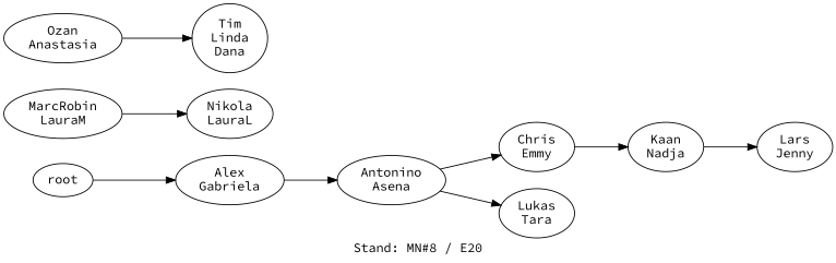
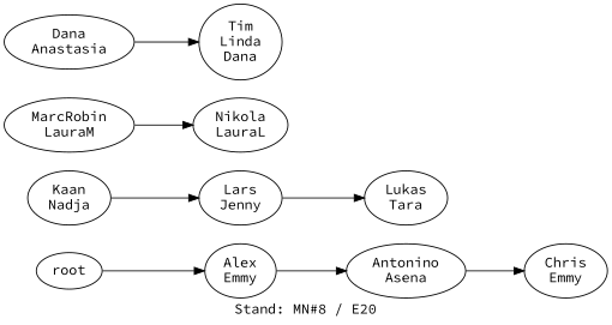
  digraph {
    fontname="Source Code Pro"
    label="Stand: MN#8 / E20"
    labelloc=b
    rankdir=LR
    ranksep=0.8
    node [fontname="Source Code Pro"]
    edge [fontname="Source Code Pro"]
-   n1 [label="Alex\nGabriela"]
+   n1 [label="Alex\nEmmy"]
    n2 [label="Antonino\nAsena"]
    n3 [label="Chris\nEmmy"]
    root
    n5 [label="Kaan\nNadja"]
    n6 [label="Lars\nJenny"]
    n7 [label="Lukas\nTara"]
    n8 [label="MarcRobin\nLauraM"]
    n9 [label="Nikola\nLauraL"]
-   n10 [label="Ozan\nAnastasia"]
+   n10 [label="Dana\nAnastasia"]
    n11 [label="Tim\nLinda\nDana"]
    n1 -> n2
    n2 -> n3
-   n3 -> n5
    root -> n1
    n5 -> n6
-   n2 -> n7
+   n6 -> n7
    n8 -> n9
    n10 -> n11
  }
